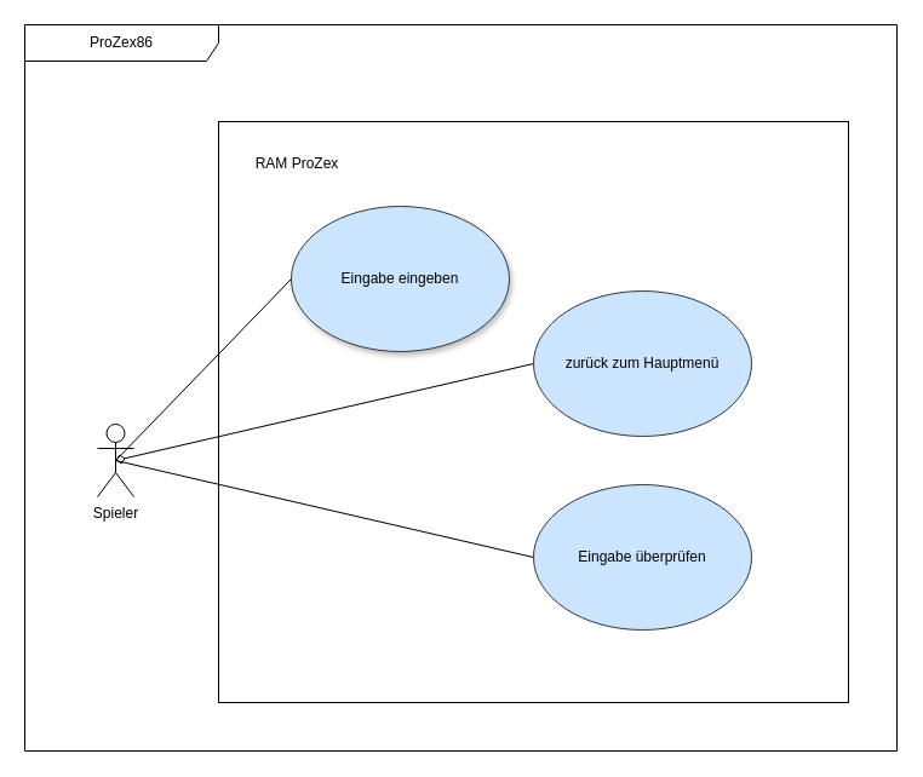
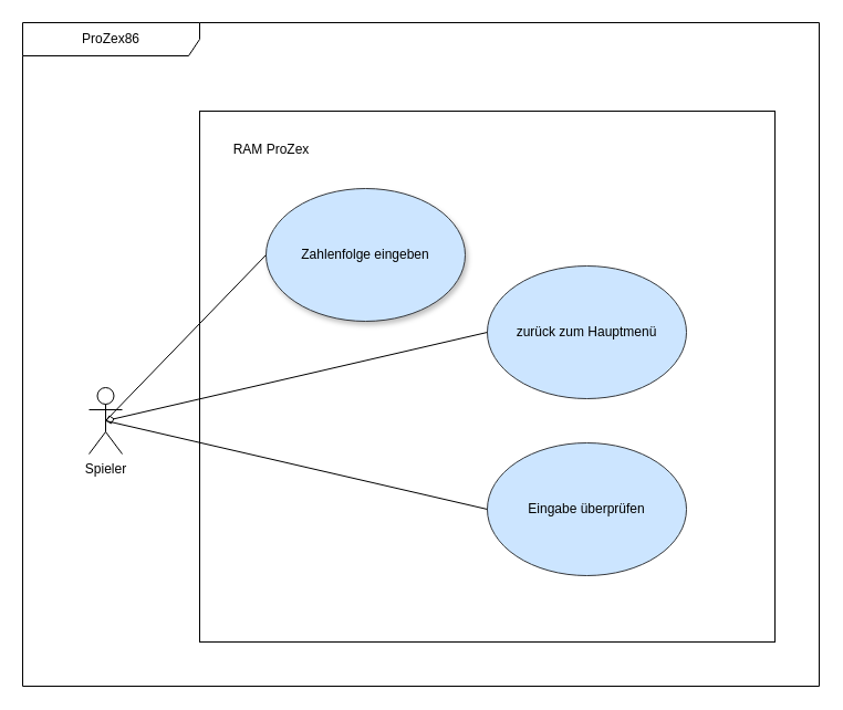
  <mxCell id="0" />
  <mxCell id="1" parent="0" />
  <mxCell id="2" value="ProZex86" style="shape=umlFrame;whiteSpace=wrap;html=1;pointerEvents=0;recursiveResize=0;container=1;collapsible=0;width=160;" vertex="1" parent="1"><mxGeometry x="20" y="20" width="720" height="600" as="geometry" /></mxCell>
  <mxCell id="3" value="Spieler" style="shape=umlActor;verticalLabelPosition=bottom;verticalAlign=top;html=1;" vertex="1" parent="2"><mxGeometry x="60" y="330" width="30" height="60" as="geometry" /></mxCell>
  <mxCell id="4" value="" style="rounded=0;whiteSpace=wrap;html=1;" vertex="1" parent="2"><mxGeometry x="160" y="80" width="520" height="480" as="geometry" /></mxCell>
  <mxCell id="5" value="" style="shape=ellipse;container=1;horizontal=1;horizontalStack=0;resizeParent=1;resizeParentMax=0;resizeLast=0;html=1;dashed=0;collapsible=0;shadow=1;fillColor=#cce5ff;strokeColor=#36393d;" vertex="1" parent="2"><mxGeometry x="220" y="150" width="180" height="120" as="geometry" /></mxCell>
- <mxCell id="6" value="Eingabe eingeben" style="html=1;strokeColor=none;fillColor=none;align=center;verticalAlign=middle;rotatable=0;whiteSpace=wrap;" vertex="1" parent="5"><mxGeometry y="45" width="180" height="30" as="geometry" /></mxCell>
+ <mxCell id="6" value="Zahlenfolge eingeben" style="html=1;strokeColor=none;fillColor=none;align=center;verticalAlign=middle;rotatable=0;whiteSpace=wrap;" vertex="1" parent="5"><mxGeometry y="45" width="180" height="30" as="geometry" /></mxCell>
  <mxCell id="7" style="rounded=0;orthogonalLoop=1;jettySize=auto;html=1;entryX=0.5;entryY=0.5;entryDx=0;entryDy=0;entryPerimeter=0;exitX=0;exitY=0.5;exitDx=0;exitDy=0;endArrow=none;endFill=0;" edge="1" parent="2" source="6" target="3"><mxGeometry relative="1" as="geometry" /></mxCell>
  <mxCell id="8" value="" style="shape=ellipse;container=1;horizontal=1;horizontalStack=0;resizeParent=1;resizeParentMax=0;resizeLast=0;html=1;dashed=0;collapsible=0;fillColor=#cce5ff;strokeColor=#36393d;" vertex="1" parent="2"><mxGeometry x="420" y="380" width="180" height="120" as="geometry" /></mxCell>
  <mxCell id="9" value="Eingabe überprüfen" style="html=1;strokeColor=none;fillColor=none;align=center;verticalAlign=middle;rotatable=0;whiteSpace=wrap;" vertex="1" parent="8"><mxGeometry y="45" width="180" height="30" as="geometry" /></mxCell>
  <mxCell id="10" style="rounded=0;orthogonalLoop=1;jettySize=auto;html=1;entryX=0.5;entryY=0.5;entryDx=0;entryDy=0;entryPerimeter=0;exitX=0;exitY=0.5;exitDx=0;exitDy=0;endArrow=none;endFill=0;" edge="1" parent="2" source="9" target="3"><mxGeometry relative="1" as="geometry" /></mxCell>
  <mxCell id="11" value="" style="shape=ellipse;container=1;horizontal=1;horizontalStack=0;resizeParent=1;resizeParentMax=0;resizeLast=0;html=1;dashed=0;collapsible=0;fillColor=#cce5ff;strokeColor=#36393d;" vertex="1" parent="2"><mxGeometry x="420" y="220" width="180" height="120" as="geometry" /></mxCell>
  <mxCell id="12" value="zurück zum Hauptmenü" style="html=1;strokeColor=none;fillColor=none;align=center;verticalAlign=middle;rotatable=0;whiteSpace=wrap;" vertex="1" parent="11"><mxGeometry y="45" width="180" height="30" as="geometry" /></mxCell>
  <mxCell id="13" style="orthogonalLoop=1;jettySize=auto;html=1;entryX=0.5;entryY=0.5;entryDx=0;entryDy=0;entryPerimeter=0;rounded=0;exitX=0;exitY=0.5;exitDx=0;exitDy=0;endArrow=diamond;endFill=0;" edge="1" parent="2" source="12" target="3"><mxGeometry relative="1" as="geometry" /></mxCell>
  <mxCell id="14" value="RAM ProZex" style="text;html=1;strokeColor=none;fillColor=none;align=center;verticalAlign=middle;whiteSpace=wrap;rounded=0;" vertex="1" parent="2"><mxGeometry x="180" y="100" width="90" height="30" as="geometry" /></mxCell>
